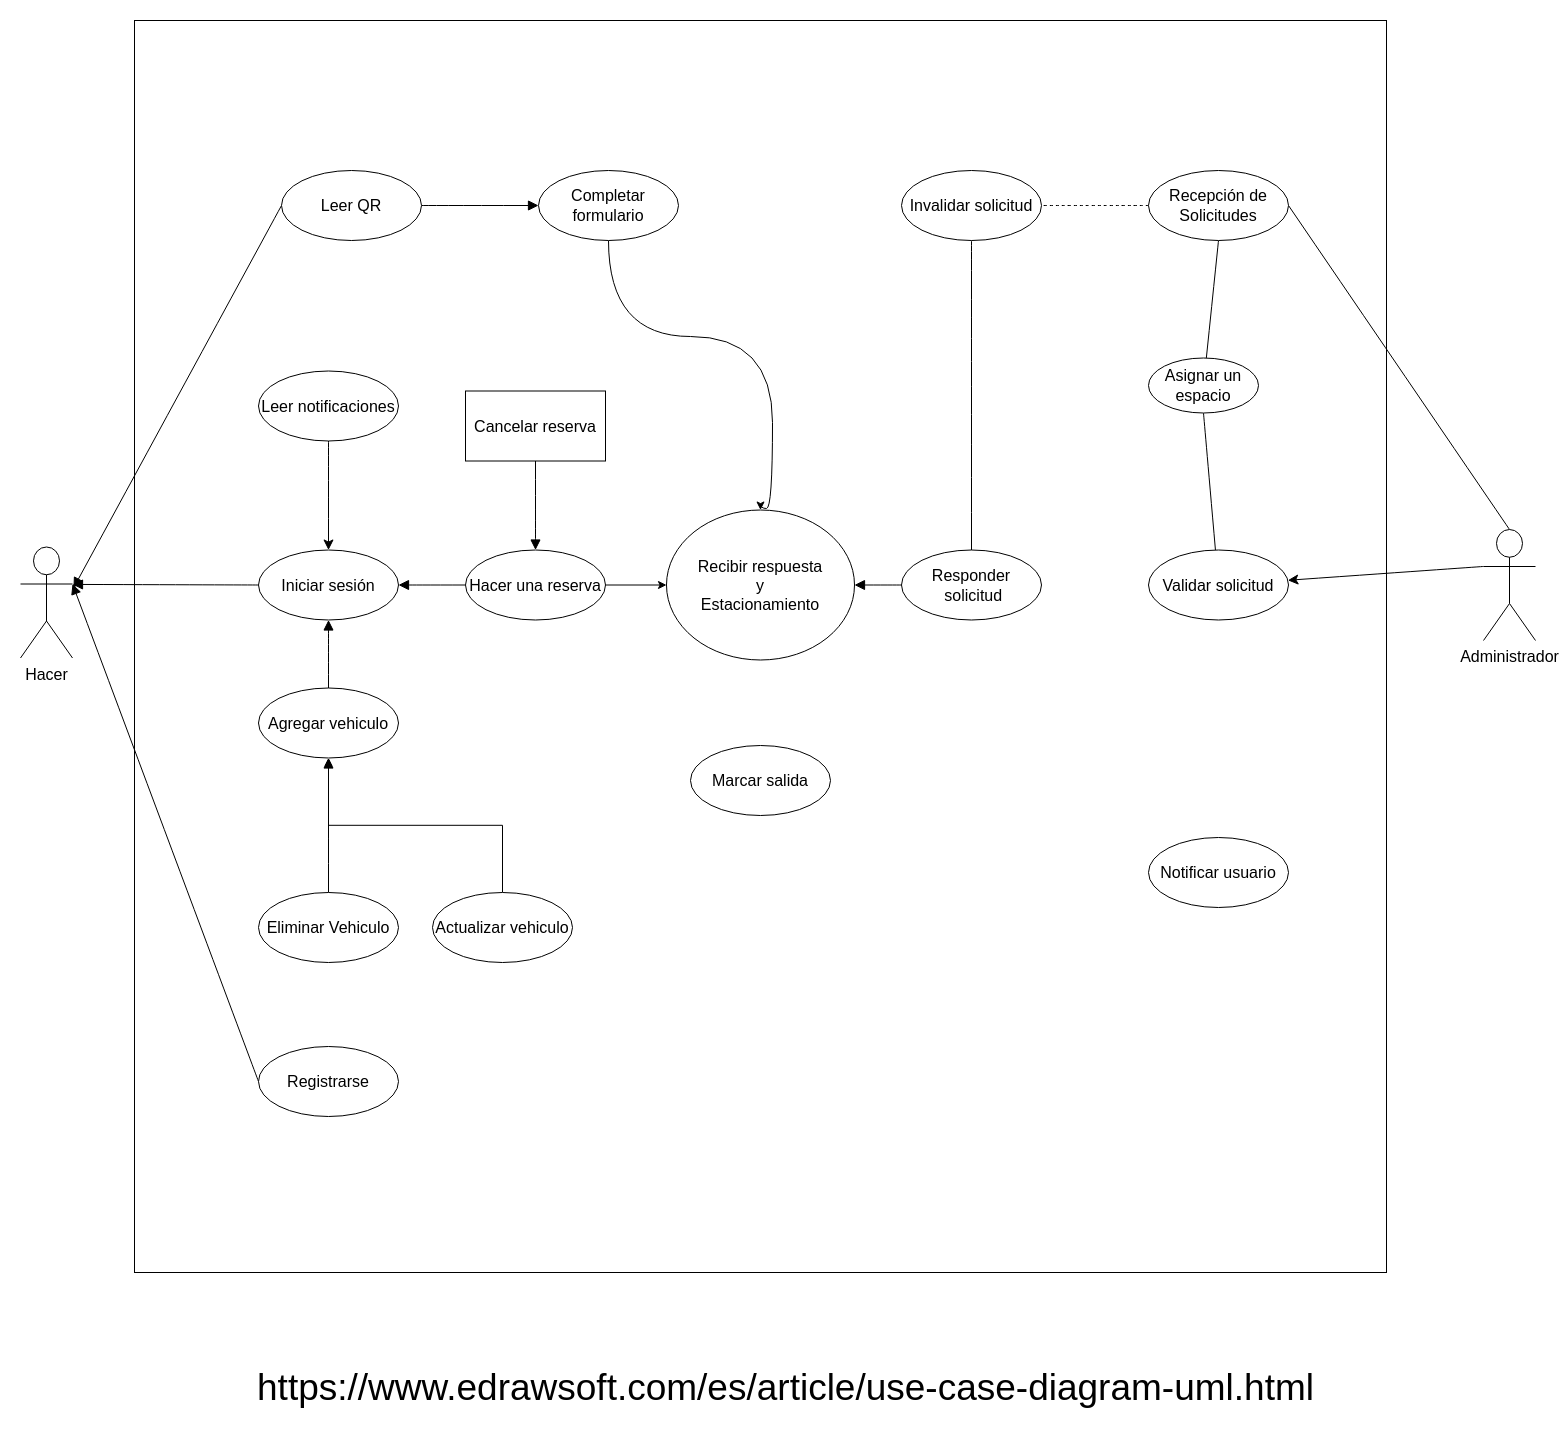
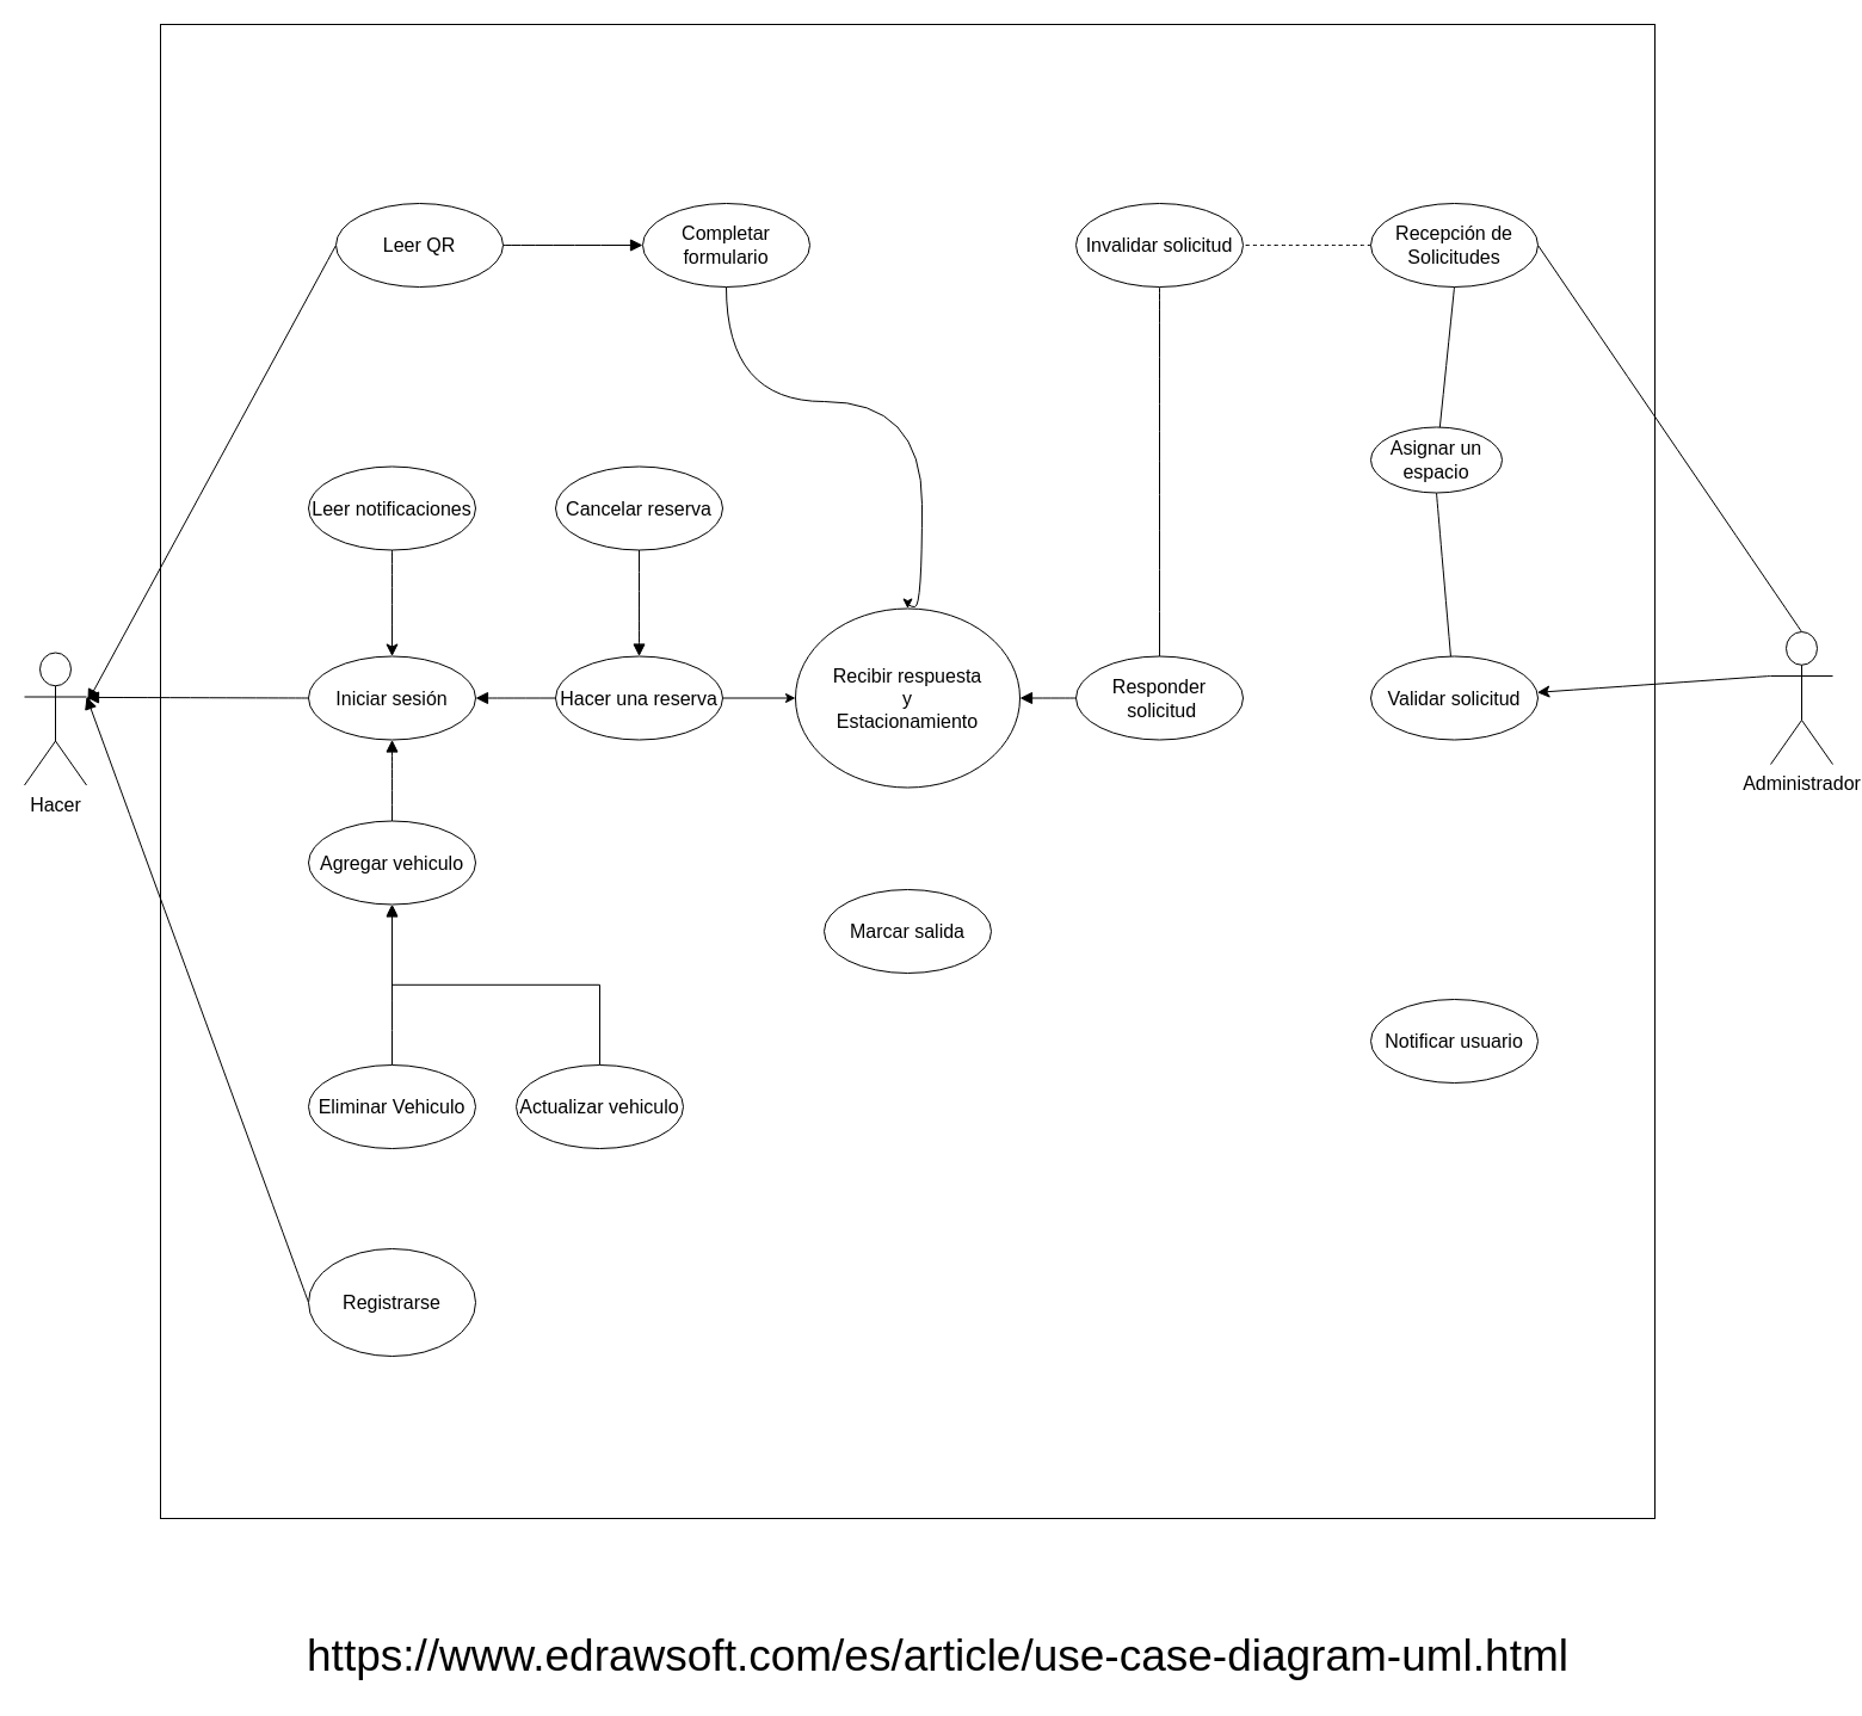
  <mxCell id="0" />
  <mxCell id="1" parent="0" />
  <mxCell id="2" value="" style="whiteSpace=wrap;html=1;aspect=fixed;fontSize=16;rotation=-90;" parent="1" vertex="1"><mxGeometry x="134" y="20" width="1252" height="1252" as="geometry" /></mxCell>
  <mxCell id="3" value="Hacer" style="shape=umlActor;verticalLabelPosition=bottom;verticalAlign=top;html=1;outlineConnect=0;fontSize=16;" parent="1" vertex="1"><mxGeometry x="20" y="546.5" width="52" height="111" as="geometry" /></mxCell>
  <mxCell id="4" style="edgeStyle=none;curved=1;rounded=0;orthogonalLoop=1;jettySize=auto;html=1;exitX=0.5;exitY=0;exitDx=0;exitDy=0;exitPerimeter=0;entryX=1;entryY=0.5;entryDx=0;entryDy=0;fontSize=12;startSize=8;endSize=8;endArrow=none;endFill=0;" parent="1" source="6" target="38" edge="1"><mxGeometry relative="1" as="geometry" /></mxCell>
  <mxCell id="5" style="edgeStyle=none;curved=1;rounded=0;orthogonalLoop=1;jettySize=auto;html=1;exitX=0;exitY=0.333;exitDx=0;exitDy=0;exitPerimeter=0;fontSize=12;startSize=8;endSize=8;" edge="1" parent="1" source="6" target="21"><mxGeometry relative="1" as="geometry" /></mxCell>
  <mxCell id="6" value="Administrador" style="shape=umlActor;verticalLabelPosition=bottom;verticalAlign=top;html=1;outlineConnect=0;fontSize=16;" parent="1" vertex="1"><mxGeometry x="1483" y="529" width="52" height="111" as="geometry" /></mxCell>
  <mxCell id="7" style="edgeStyle=none;curved=1;rounded=0;orthogonalLoop=1;jettySize=auto;html=1;exitX=0;exitY=0.5;exitDx=0;exitDy=0;fontSize=12;startSize=8;endSize=8;endArrow=block;endFill=1;" parent="1" source="10" edge="1"><mxGeometry relative="1" as="geometry"><mxPoint x="242" y="498.5" as="sourcePoint" /><mxPoint x="72" y="583.934" as="targetPoint" /></mxGeometry></mxCell>
  <mxCell id="8" style="edgeStyle=none;curved=1;rounded=0;orthogonalLoop=1;jettySize=auto;html=1;exitX=0.5;exitY=1;exitDx=0;exitDy=0;fontSize=12;startSize=8;endSize=8;endArrow=none;endFill=0;startArrow=block;startFill=1;" parent="1" source="10" target="30" edge="1"><mxGeometry relative="1" as="geometry" /></mxCell>
  <mxCell id="9" style="edgeStyle=none;curved=1;rounded=0;orthogonalLoop=1;jettySize=auto;html=1;exitX=1;exitY=0.5;exitDx=0;exitDy=0;fontSize=12;startSize=8;endSize=8;entryX=0;entryY=0.5;entryDx=0;entryDy=0;endArrow=none;endFill=0;startArrow=block;startFill=1;" parent="1" source="10" target="34" edge="1"><mxGeometry relative="1" as="geometry" /></mxCell>
  <mxCell id="10" value="Iniciar sesión" style="ellipse;whiteSpace=wrap;html=1;fontSize=16;" parent="1" vertex="1"><mxGeometry x="258" y="549.5" width="140" height="70" as="geometry" /></mxCell>
  <mxCell id="11" style="edgeStyle=none;curved=1;rounded=0;orthogonalLoop=1;jettySize=auto;html=1;exitX=0;exitY=0.5;exitDx=0;exitDy=0;entryX=1;entryY=0.333;entryDx=0;entryDy=0;entryPerimeter=0;fontSize=12;startSize=8;endSize=8;endArrow=block;endFill=1;" parent="1" source="12" target="3" edge="1"><mxGeometry relative="1" as="geometry" /></mxCell>
- <mxCell id="12" value="Registrarse" style="ellipse;whiteSpace=wrap;html=1;fontSize=16;" parent="1" vertex="1"><mxGeometry x="258" y="1046" width="140" height="70" as="geometry" /></mxCell>
+ <mxCell id="12" value="Registrarse" style="ellipse;whiteSpace=wrap;html=1;fontSize=16;" parent="1" vertex="1"><mxGeometry x="258" y="1046" width="140" height="90" as="geometry" /></mxCell>
  <mxCell id="13" style="rounded=0;orthogonalLoop=1;jettySize=auto;html=1;entryX=0.5;entryY=0;entryDx=0;entryDy=0;edgeStyle=orthogonalEdgeStyle;curved=1;" parent="1" source="14" target="35" edge="1"><mxGeometry relative="1" as="geometry"><Array as="points"><mxPoint x="608" y="336" /><mxPoint x="772" y="336" /><mxPoint x="772" y="508" /><mxPoint x="760" y="508" /></Array></mxGeometry></mxCell>
  <mxCell id="14" value="Completar formulario" style="ellipse;whiteSpace=wrap;html=1;fontSize=16;" parent="1" vertex="1"><mxGeometry x="538" y="170" width="140" height="70" as="geometry" /></mxCell>
- <mxCell id="15" value="Cancelar reserva" style="whiteSpace=wrap;html=1;fontSize=16;rounded=0;" parent="1" vertex="1"><mxGeometry x="465" y="390.5" width="140" height="70" as="geometry" /></mxCell>
+ <mxCell id="15" value="Cancelar reserva" style="ellipse;whiteSpace=wrap;html=1;fontSize=16;" parent="1" vertex="1"><mxGeometry x="465" y="390.5" width="140" height="70" as="geometry" /></mxCell>
  <mxCell id="16" value="Marcar salida" style="ellipse;whiteSpace=wrap;html=1;fontSize=16;" parent="1" vertex="1"><mxGeometry x="690" y="745" width="140" height="70" as="geometry" /></mxCell>
  <mxCell id="17" style="edgeStyle=none;curved=1;rounded=0;orthogonalLoop=1;jettySize=auto;html=1;exitX=0;exitY=0.5;exitDx=0;exitDy=0;fontSize=12;startSize=8;endSize=8;endArrow=block;endFill=1;" parent="1" source="18" target="35" edge="1"><mxGeometry relative="1" as="geometry" /></mxCell>
  <mxCell id="18" value="Responder&lt;br&gt;&amp;nbsp;solicitud" style="ellipse;whiteSpace=wrap;html=1;fontSize=16;" parent="1" vertex="1"><mxGeometry x="901" y="549.5" width="140" height="70" as="geometry" /></mxCell>
  <mxCell id="19" style="edgeStyle=none;curved=1;rounded=0;orthogonalLoop=1;jettySize=auto;html=1;exitX=0.5;exitY=1;exitDx=0;exitDy=0;fontSize=12;startSize=8;endSize=8;endArrow=none;endFill=0;" parent="1" source="20" target="21" edge="1"><mxGeometry relative="1" as="geometry" /></mxCell>
  <mxCell id="20" value="Asignar un espacio" style="ellipse;whiteSpace=wrap;html=1;fontSize=16;" parent="1" vertex="1"><mxGeometry x="1148" y="357.5" width="110" height="55" as="geometry" /></mxCell>
  <mxCell id="21" value="Validar solicitud" style="ellipse;whiteSpace=wrap;html=1;fontSize=16;" parent="1" vertex="1"><mxGeometry x="1148" y="549.5" width="140" height="70" as="geometry" /></mxCell>
  <mxCell id="22" style="edgeStyle=none;curved=1;rounded=0;orthogonalLoop=1;jettySize=auto;html=1;exitX=0.5;exitY=1;exitDx=0;exitDy=0;fontSize=12;startSize=8;endSize=8;endArrow=none;endFill=0;" parent="1" source="23" target="18" edge="1"><mxGeometry relative="1" as="geometry" /></mxCell>
  <mxCell id="23" value="Invalidar solicitud" style="ellipse;whiteSpace=wrap;html=1;fontSize=16;" parent="1" vertex="1"><mxGeometry x="901" y="170" width="140" height="70" as="geometry" /></mxCell>
  <mxCell id="24" style="edgeStyle=none;curved=1;rounded=0;orthogonalLoop=1;jettySize=auto;html=1;exitX=0;exitY=0.5;exitDx=0;exitDy=0;fontSize=12;startSize=8;endSize=8;endArrow=block;endFill=1;" parent="1" source="26" edge="1"><mxGeometry relative="1" as="geometry"><mxPoint x="73" y="587.5" as="targetPoint" /></mxGeometry></mxCell>
  <mxCell id="25" style="edgeStyle=none;curved=1;rounded=0;orthogonalLoop=1;jettySize=auto;html=1;exitX=1;exitY=0.5;exitDx=0;exitDy=0;entryX=0;entryY=0.5;entryDx=0;entryDy=0;fontSize=12;startSize=8;endSize=8;endArrow=block;endFill=1;" parent="1" source="26" target="14" edge="1"><mxGeometry relative="1" as="geometry" /></mxCell>
  <mxCell id="26" value="Leer QR" style="ellipse;whiteSpace=wrap;html=1;fontSize=16;" parent="1" vertex="1"><mxGeometry x="281" y="170" width="140" height="70" as="geometry" /></mxCell>
  <mxCell id="27" style="edgeStyle=orthogonalEdgeStyle;rounded=0;orthogonalLoop=1;jettySize=auto;html=1;exitX=0.5;exitY=0;exitDx=0;exitDy=0;entryX=0.5;entryY=1;entryDx=0;entryDy=0;" parent="1" source="28" target="30" edge="1"><mxGeometry relative="1" as="geometry" /></mxCell>
  <mxCell id="28" value="Actualizar vehiculo" style="ellipse;whiteSpace=wrap;html=1;fontSize=16;" parent="1" vertex="1"><mxGeometry x="432" y="892" width="140" height="70" as="geometry" /></mxCell>
  <mxCell id="29" style="edgeStyle=none;curved=1;rounded=0;orthogonalLoop=1;jettySize=auto;html=1;exitX=0.5;exitY=1;exitDx=0;exitDy=0;fontSize=12;startSize=8;endSize=8;endArrow=none;endFill=0;startArrow=block;startFill=1;" parent="1" source="30" target="31" edge="1"><mxGeometry relative="1" as="geometry" /></mxCell>
  <mxCell id="30" value="Agregar vehiculo" style="ellipse;whiteSpace=wrap;html=1;fontSize=16;" parent="1" vertex="1"><mxGeometry x="258" y="687.5" width="140" height="70" as="geometry" /></mxCell>
  <mxCell id="31" value="Eliminar Vehiculo" style="ellipse;whiteSpace=wrap;html=1;fontSize=16;" parent="1" vertex="1"><mxGeometry x="258" y="892" width="140" height="70" as="geometry" /></mxCell>
  <mxCell id="32" style="edgeStyle=none;curved=1;rounded=0;orthogonalLoop=1;jettySize=auto;html=1;fontSize=12;startSize=8;endSize=8;endArrow=none;endFill=0;startArrow=block;startFill=1;" parent="1" source="34" target="15" edge="1"><mxGeometry relative="1" as="geometry" /></mxCell>
  <mxCell id="33" value="" style="edgeStyle=orthogonalEdgeStyle;rounded=0;orthogonalLoop=1;jettySize=auto;html=1;" parent="1" source="34" target="35" edge="1"><mxGeometry relative="1" as="geometry" /></mxCell>
  <mxCell id="34" value="Hacer una reserva" style="ellipse;whiteSpace=wrap;html=1;fontSize=16;" parent="1" vertex="1"><mxGeometry x="465" y="549.5" width="140" height="70" as="geometry" /></mxCell>
  <mxCell id="35" value="Recibir respuesta&lt;br&gt;y&lt;br&gt;Estacionamiento" style="ellipse;whiteSpace=wrap;html=1;fontSize=16;" parent="1" vertex="1"><mxGeometry x="666" y="509.5" width="188" height="150" as="geometry" /></mxCell>
  <mxCell id="36" style="edgeStyle=none;curved=1;rounded=0;orthogonalLoop=1;jettySize=auto;html=1;exitX=0.5;exitY=1;exitDx=0;exitDy=0;fontSize=12;startSize=8;endSize=8;endArrow=none;endFill=0;" parent="1" source="38" target="20" edge="1"><mxGeometry relative="1" as="geometry" /></mxCell>
  <mxCell id="37" style="edgeStyle=none;curved=1;rounded=0;orthogonalLoop=1;jettySize=auto;html=1;exitX=0;exitY=0.5;exitDx=0;exitDy=0;fontSize=12;startSize=8;endSize=8;endArrow=none;endFill=0;dashed=1;" parent="1" source="38" target="23" edge="1"><mxGeometry relative="1" as="geometry" /></mxCell>
  <mxCell id="38" value="Recepción de Solicitudes" style="ellipse;whiteSpace=wrap;html=1;fontSize=16;" parent="1" vertex="1"><mxGeometry x="1148" y="170" width="140" height="70" as="geometry" /></mxCell>
  <mxCell id="39" value="https://www.edrawsoft.com/es/article/use-case-diagram-uml.html" style="text;html=1;align=center;verticalAlign=middle;resizable=0;points=[];autosize=1;strokeColor=none;fillColor=none;fontSize=37;" parent="1" vertex="1"><mxGeometry x="256" y="1360" width="1057" height="56" as="geometry" /></mxCell>
  <mxCell id="40" value="Notificar usuario" style="ellipse;whiteSpace=wrap;html=1;fontSize=16;" vertex="1" parent="1"><mxGeometry x="1148" y="837" width="140" height="70" as="geometry" /></mxCell>
  <mxCell id="41" style="edgeStyle=none;curved=1;rounded=0;orthogonalLoop=1;jettySize=auto;html=1;exitX=0.5;exitY=1;exitDx=0;exitDy=0;entryX=0.5;entryY=0;entryDx=0;entryDy=0;fontSize=12;startSize=8;endSize=8;" edge="1" parent="1" source="42" target="10"><mxGeometry relative="1" as="geometry" /></mxCell>
- <mxCell id="42" value="Leer notificaciones" style="ellipse;whiteSpace=wrap;html=1;fontSize=16;" vertex="1" parent="1"><mxGeometry x="258" y="370.5" width="140" height="70" as="geometry" /></mxCell>
+ <mxCell id="42" value="Leer notificaciones" style="ellipse;whiteSpace=wrap;html=1;fontSize=16;" vertex="1" parent="1"><mxGeometry x="258" y="390.5" width="140" height="70" as="geometry" /></mxCell>
